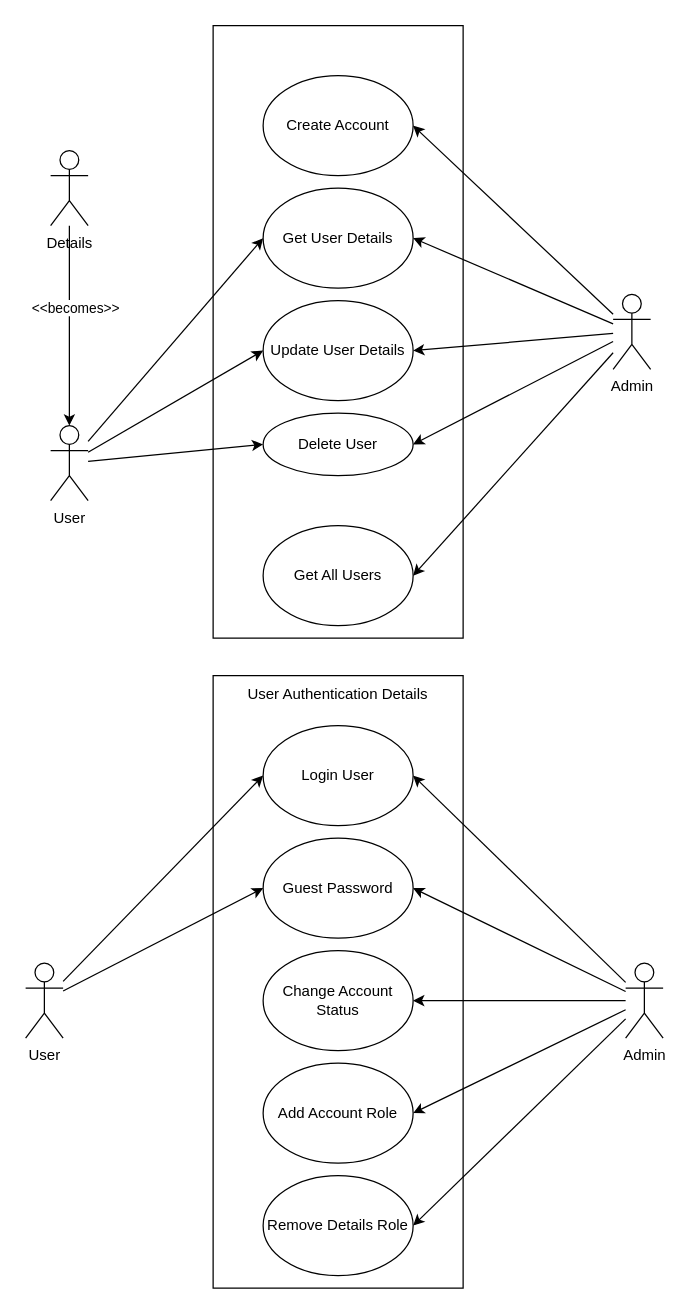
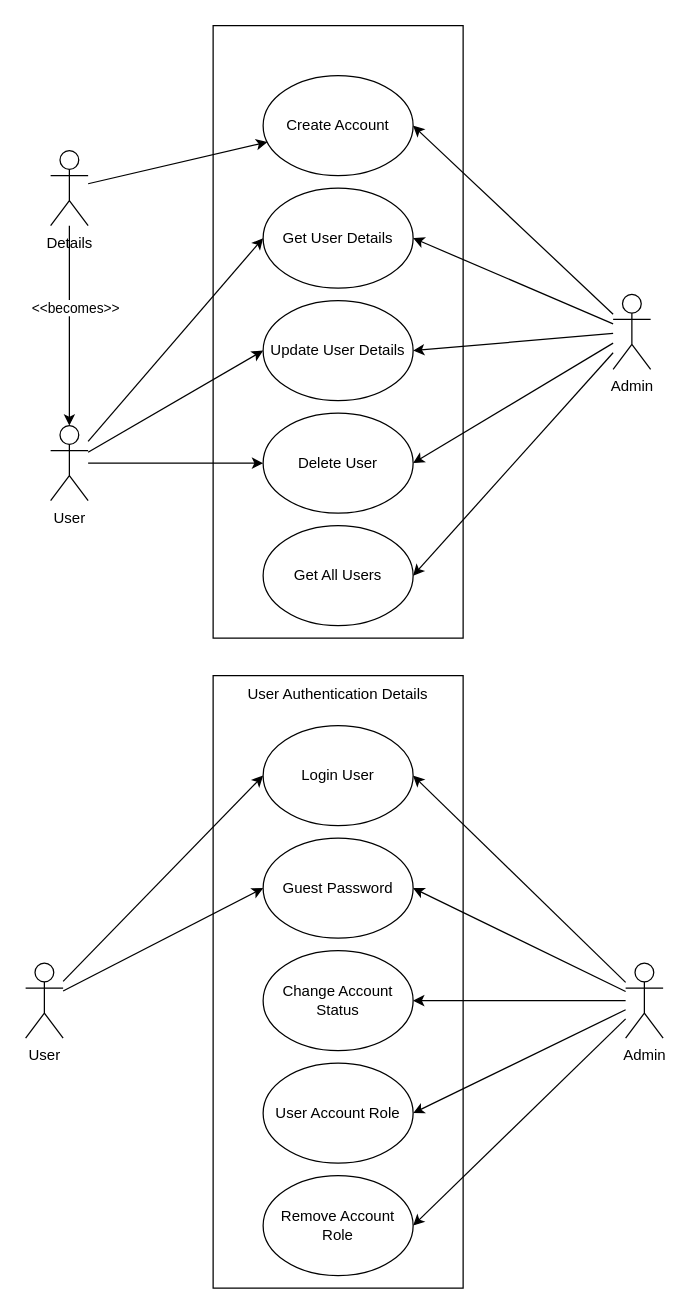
  <mxCell id="0" />
  <mxCell id="1" parent="0" />
  <mxCell id="2" value="" style="group" parent="1" vertex="1" connectable="0"><mxGeometry x="40" y="20" width="480" height="490" as="geometry" /></mxCell>
  <mxCell id="3" value="Create User" style="ellipse;whiteSpace=wrap;html=1;" parent="2" vertex="1"><mxGeometry x="170" y="40" width="120" height="80" as="geometry" /></mxCell>
  <mxCell id="4" value="Get User Details" style="ellipse;whiteSpace=wrap;html=1;" parent="2" vertex="1"><mxGeometry x="170" y="130" width="120" height="80" as="geometry" /></mxCell>
  <mxCell id="5" value="Update User Details" style="ellipse;whiteSpace=wrap;html=1;" parent="2" vertex="1"><mxGeometry x="170" y="220" width="120" height="80" as="geometry" /></mxCell>
  <mxCell id="6" value="Create User" style="ellipse;whiteSpace=wrap;html=1;" parent="2" vertex="1"><mxGeometry x="170" y="40" width="120" height="80" as="geometry" /></mxCell>
  <mxCell id="7" value="Get User Details" style="ellipse;whiteSpace=wrap;html=1;" parent="2" vertex="1"><mxGeometry x="170" y="130" width="120" height="80" as="geometry" /></mxCell>
  <mxCell id="8" value="" style="group" parent="2" vertex="1" connectable="0"><mxGeometry x="130" width="200" height="490" as="geometry" /></mxCell>
  <mxCell id="9" value="" style="group" parent="8" vertex="1" connectable="0"><mxGeometry width="200" height="490" as="geometry" /></mxCell>
  <mxCell id="10" value="" style="rounded=0;whiteSpace=wrap;html=1;align=left;" parent="9" vertex="1"><mxGeometry width="200" height="490" as="geometry" /></mxCell>
- <mxCell id="11" value="Delete User" style="ellipse;whiteSpace=wrap;html=1;" parent="9" vertex="1"><mxGeometry x="40" y="310" width="120" height="50" as="geometry" /></mxCell>
+ <mxCell id="11" value="Delete User" style="ellipse;whiteSpace=wrap;html=1;" parent="9" vertex="1"><mxGeometry x="40" y="310" width="120" height="80" as="geometry" /></mxCell>
  <mxCell id="12" value="Get All Users" style="ellipse;whiteSpace=wrap;html=1;" parent="9" vertex="1"><mxGeometry x="40" y="400" width="120" height="80" as="geometry" /></mxCell>
  <mxCell id="13" value="Create Account" style="ellipse;whiteSpace=wrap;html=1;" parent="9" vertex="1"><mxGeometry x="40" y="40" width="120" height="80" as="geometry" /></mxCell>
  <mxCell id="14" value="Get User Details" style="ellipse;whiteSpace=wrap;html=1;" parent="9" vertex="1"><mxGeometry x="40" y="130" width="120" height="80" as="geometry" /></mxCell>
  <mxCell id="15" value="Update User Details" style="ellipse;whiteSpace=wrap;html=1;" parent="9" vertex="1"><mxGeometry x="40" y="220" width="120" height="80" as="geometry" /></mxCell>
+ <mxCell id="16" style="edgeStyle=none;html=1;" parent="2" source="17" target="13" edge="1"><mxGeometry relative="1" as="geometry" /></mxCell>
  <mxCell id="17" value="Details" style="shape=umlActor;verticalLabelPosition=bottom;verticalAlign=top;html=1;outlineConnect=0;" parent="2" vertex="1"><mxGeometry y="100" width="30" height="60" as="geometry" /></mxCell>
  <mxCell id="18" style="edgeStyle=none;html=1;entryX=1;entryY=0.5;entryDx=0;entryDy=0;" parent="2" source="23" target="13" edge="1"><mxGeometry relative="1" as="geometry" /></mxCell>
  <mxCell id="19" style="edgeStyle=none;html=1;entryX=1;entryY=0.5;entryDx=0;entryDy=0;" parent="2" source="23" target="14" edge="1"><mxGeometry relative="1" as="geometry" /></mxCell>
  <mxCell id="20" style="edgeStyle=none;html=1;entryX=1;entryY=0.5;entryDx=0;entryDy=0;" parent="2" source="23" target="15" edge="1"><mxGeometry relative="1" as="geometry" /></mxCell>
  <mxCell id="21" style="edgeStyle=none;html=1;entryX=1;entryY=0.5;entryDx=0;entryDy=0;" parent="2" source="23" target="11" edge="1"><mxGeometry relative="1" as="geometry" /></mxCell>
  <mxCell id="22" style="edgeStyle=none;html=1;entryX=1;entryY=0.5;entryDx=0;entryDy=0;" parent="2" source="23" target="12" edge="1"><mxGeometry relative="1" as="geometry" /></mxCell>
  <mxCell id="23" value="Admin" style="shape=umlActor;verticalLabelPosition=bottom;verticalAlign=top;html=1;outlineConnect=0;" parent="2" vertex="1"><mxGeometry x="450" y="215" width="30" height="60" as="geometry" /></mxCell>
  <mxCell id="24" style="edgeStyle=none;html=1;entryX=0;entryY=0.5;entryDx=0;entryDy=0;" parent="2" source="27" target="14" edge="1"><mxGeometry relative="1" as="geometry" /></mxCell>
  <mxCell id="25" style="edgeStyle=none;html=1;entryX=0;entryY=0.5;entryDx=0;entryDy=0;" parent="2" source="27" target="15" edge="1"><mxGeometry relative="1" as="geometry" /></mxCell>
  <mxCell id="26" style="edgeStyle=none;html=1;entryX=0;entryY=0.5;entryDx=0;entryDy=0;" parent="2" source="27" target="11" edge="1"><mxGeometry relative="1" as="geometry" /></mxCell>
  <mxCell id="27" value="User" style="shape=umlActor;verticalLabelPosition=bottom;verticalAlign=top;html=1;outlineConnect=0;" parent="2" vertex="1"><mxGeometry y="320" width="30" height="60" as="geometry" /></mxCell>
  <mxCell id="28" value="" style="edgeStyle=none;html=1;" parent="2" source="17" target="27" edge="1"><mxGeometry relative="1" as="geometry" /></mxCell>
  <mxCell id="29" value="&amp;lt;&amp;lt;becomes&amp;gt;&amp;gt;" style="edgeLabel;html=1;align=center;verticalAlign=middle;resizable=0;points=[];" vertex="1" connectable="0" parent="28"><mxGeometry x="-0.183" y="4" relative="1" as="geometry"><mxPoint as="offset" /></mxGeometry></mxCell>
  <mxCell id="30" value="" style="group" parent="1" vertex="1" connectable="0"><mxGeometry x="20" y="540" width="510" height="490" as="geometry" /></mxCell>
  <mxCell id="31" value="" style="group" parent="30" vertex="1" connectable="0"><mxGeometry x="150" width="200" height="490" as="geometry" /></mxCell>
  <mxCell id="32" value="" style="group" parent="31" vertex="1" connectable="0"><mxGeometry width="200" height="490" as="geometry" /></mxCell>
  <mxCell id="33" value="" style="rounded=0;whiteSpace=wrap;html=1;align=left;" parent="32" vertex="1"><mxGeometry width="200" height="490" as="geometry" /></mxCell>
  <mxCell id="34" value="User Authentication Details" style="text;html=1;strokeColor=none;fillColor=none;align=center;verticalAlign=middle;whiteSpace=wrap;rounded=0;" parent="32" vertex="1"><mxGeometry width="200" height="30" as="geometry" /></mxCell>
  <mxCell id="35" value="Login User" style="ellipse;whiteSpace=wrap;html=1;" parent="32" vertex="1"><mxGeometry x="40" y="40" width="120" height="80" as="geometry" /></mxCell>
  <mxCell id="36" value="Guest Password" style="ellipse;whiteSpace=wrap;html=1;" parent="32" vertex="1"><mxGeometry x="40" y="130" width="120" height="80" as="geometry" /></mxCell>
  <mxCell id="37" value="Change Account Status" style="ellipse;whiteSpace=wrap;html=1;" parent="32" vertex="1"><mxGeometry x="40" y="220" width="120" height="80" as="geometry" /></mxCell>
- <mxCell id="38" value="Add Account Role" style="ellipse;whiteSpace=wrap;html=1;" parent="32" vertex="1"><mxGeometry x="40" y="310" width="120" height="80" as="geometry" /></mxCell>
- <mxCell id="39" value="Remove Details Role" style="ellipse;whiteSpace=wrap;html=1;" parent="32" vertex="1"><mxGeometry x="40" y="400" width="120" height="80" as="geometry" /></mxCell>
+ <mxCell id="38" value="User Account Role" style="ellipse;whiteSpace=wrap;html=1;" parent="32" vertex="1"><mxGeometry x="40" y="310" width="120" height="80" as="geometry" /></mxCell>
+ <mxCell id="39" value="Remove Account Role" style="ellipse;whiteSpace=wrap;html=1;" parent="32" vertex="1"><mxGeometry x="40" y="400" width="120" height="80" as="geometry" /></mxCell>
  <mxCell id="40" style="edgeStyle=none;html=1;entryX=0;entryY=0.5;entryDx=0;entryDy=0;" parent="30" source="42" target="35" edge="1"><mxGeometry relative="1" as="geometry" /></mxCell>
  <mxCell id="41" style="edgeStyle=none;html=1;entryX=0;entryY=0.5;entryDx=0;entryDy=0;" parent="30" source="42" target="36" edge="1"><mxGeometry relative="1" as="geometry" /></mxCell>
  <mxCell id="42" value="User" style="shape=umlActor;verticalLabelPosition=bottom;verticalAlign=top;html=1;outlineConnect=0;" parent="30" vertex="1"><mxGeometry y="230" width="30" height="60" as="geometry" /></mxCell>
  <mxCell id="43" style="edgeStyle=none;html=1;entryX=1;entryY=0.5;entryDx=0;entryDy=0;" parent="30" source="48" target="35" edge="1"><mxGeometry relative="1" as="geometry" /></mxCell>
  <mxCell id="44" style="edgeStyle=none;html=1;entryX=1;entryY=0.5;entryDx=0;entryDy=0;" parent="30" source="48" target="36" edge="1"><mxGeometry relative="1" as="geometry" /></mxCell>
  <mxCell id="45" style="edgeStyle=none;html=1;entryX=1;entryY=0.5;entryDx=0;entryDy=0;" parent="30" source="48" target="37" edge="1"><mxGeometry relative="1" as="geometry" /></mxCell>
  <mxCell id="46" style="edgeStyle=none;html=1;entryX=1;entryY=0.5;entryDx=0;entryDy=0;" parent="30" source="48" target="38" edge="1"><mxGeometry relative="1" as="geometry" /></mxCell>
  <mxCell id="47" style="edgeStyle=none;html=1;entryX=1;entryY=0.5;entryDx=0;entryDy=0;" parent="30" source="48" target="39" edge="1"><mxGeometry relative="1" as="geometry" /></mxCell>
  <mxCell id="48" value="Admin" style="shape=umlActor;verticalLabelPosition=bottom;verticalAlign=top;html=1;outlineConnect=0;" parent="30" vertex="1"><mxGeometry x="480" y="230" width="30" height="60" as="geometry" /></mxCell>
